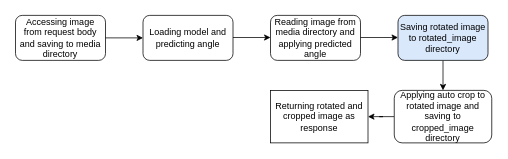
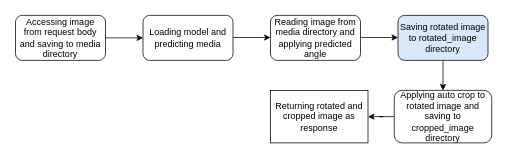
  <mxCell id="0" />
  <mxCell id="1" parent="0" />
  <mxCell id="2" value="Accessing image from request body and saving to media directory" style="rounded=1;whiteSpace=wrap;html=1;" parent="1" vertex="1"><mxGeometry x="20" y="20" width="120" height="60" as="geometry" /></mxCell>
- <mxCell id="3" value="Loading model and predicting angle" style="rounded=1;whiteSpace=wrap;html=1;" vertex="1" parent="1"><mxGeometry x="190" y="20" width="120" height="60" as="geometry" /></mxCell>
+ <mxCell id="3" value="Loading model and predicting media" style="rounded=1;whiteSpace=wrap;html=1;" vertex="1" parent="1"><mxGeometry x="190" y="20" width="120" height="60" as="geometry" /></mxCell>
  <mxCell id="4" value="Reading image from media directory and applying predicted angle" style="rounded=1;whiteSpace=wrap;html=1;" vertex="1" parent="1"><mxGeometry x="360" y="20" width="120" height="60" as="geometry" /></mxCell>
  <mxCell id="5" value="" style="edgeStyle=orthogonalEdgeStyle;rounded=0;orthogonalLoop=1;jettySize=auto;html=1;" edge="1" parent="1" source="6" target="8"><mxGeometry relative="1" as="geometry" /></mxCell>
  <mxCell id="6" value="Saving rotated image to rotated_image directory" style="rounded=1;whiteSpace=wrap;html=1;fillColor=#dae8fc;" vertex="1" parent="1"><mxGeometry x="530" y="20" width="120" height="60" as="geometry" /></mxCell>
  <mxCell id="7" value="" style="edgeStyle=orthogonalEdgeStyle;rounded=0;orthogonalLoop=1;jettySize=auto;html=1;" edge="1" parent="1" source="8" target="12"><mxGeometry relative="1" as="geometry" /></mxCell>
  <mxCell id="8" value="Applying auto crop to rotated image and saving to cropped_image directory" style="rounded=1;whiteSpace=wrap;html=1;" vertex="1" parent="1"><mxGeometry x="525" y="120" width="130" height="70" as="geometry" /></mxCell>
  <mxCell id="9" value="" style="endArrow=classic;html=1;rounded=0;" edge="1" parent="1" target="3"><mxGeometry width="50" height="50" relative="1" as="geometry"><mxPoint x="140" y="50" as="sourcePoint" /><mxPoint x="190" y="0" as="targetPoint" /></mxGeometry></mxCell>
  <mxCell id="10" value="" style="endArrow=classic;html=1;rounded=0;" edge="1" parent="1"><mxGeometry width="50" height="50" relative="1" as="geometry"><mxPoint x="310" y="49.5" as="sourcePoint" /><mxPoint x="360" y="49.5" as="targetPoint" /></mxGeometry></mxCell>
  <mxCell id="11" value="" style="endArrow=classic;html=1;rounded=0;" edge="1" parent="1"><mxGeometry width="50" height="50" relative="1" as="geometry"><mxPoint x="480" y="49.5" as="sourcePoint" /><mxPoint x="530" y="49.5" as="targetPoint" /></mxGeometry></mxCell>
  <mxCell id="12" value="Returning rotated and cropped image as response" style="whiteSpace=wrap;html=1;rounded=0;" vertex="1" parent="1"><mxGeometry x="360" y="120" width="130" height="70" as="geometry" /></mxCell>
